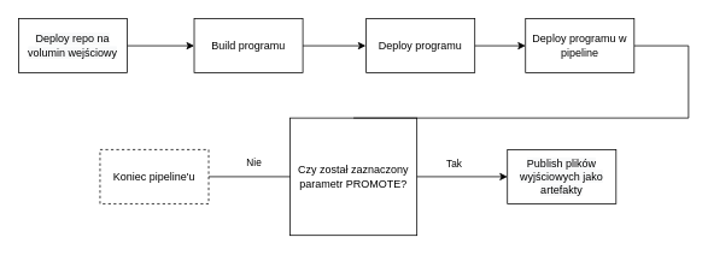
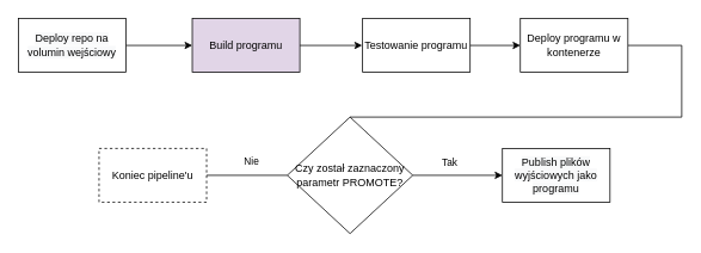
  <mxCell id="0" />
  <mxCell id="1" parent="0" />
  <mxCell id="2" value="" style="endArrow=classic;html=1;rounded=0;exitX=1;exitY=0.5;exitDx=0;exitDy=0;entryX=0;entryY=0.5;entryDx=0;entryDy=0;" edge="1" parent="1"><mxGeometry width="50" height="50" relative="1" as="geometry"><mxPoint x="140" y="50" as="sourcePoint" /><mxPoint x="214" y="50" as="targetPoint" /></mxGeometry></mxCell>
  <mxCell id="3" value="" style="endArrow=classic;html=1;rounded=0;exitX=1;exitY=0.5;exitDx=0;exitDy=0;entryX=0;entryY=0.5;entryDx=0;entryDy=0;" edge="1" parent="1"><mxGeometry width="50" height="50" relative="1" as="geometry"><mxPoint x="334" y="50" as="sourcePoint" /><mxPoint x="403.5" y="50" as="targetPoint" /></mxGeometry></mxCell>
  <mxCell id="4" value="" style="endArrow=classic;html=1;rounded=0;exitX=1;exitY=0.5;exitDx=0;exitDy=0;entryX=0;entryY=0.5;entryDx=0;entryDy=0;" edge="1" parent="1"><mxGeometry width="50" height="50" relative="1" as="geometry"><mxPoint x="523.5" y="50" as="sourcePoint" /><mxPoint x="580" y="50" as="targetPoint" /></mxGeometry></mxCell>
- <mxCell id="5" value="Czy został zaznaczony parametr PROMOTE?" style="whiteSpace=wrap;html=1;rounded=0;" vertex="1" parent="1"><mxGeometry x="320" y="130" width="140" height="130" as="geometry" /></mxCell>
+ <mxCell id="5" value="Czy został zaznaczony parametr PROMOTE?" style="rhombus;whiteSpace=wrap;html=1;" vertex="1" parent="1"><mxGeometry x="320" y="130" width="140" height="130" as="geometry" /></mxCell>
  <mxCell id="6" value="" style="endArrow=classic;html=1;rounded=0;entryX=0;entryY=0.5;entryDx=0;entryDy=0;exitX=1;exitY=0.5;exitDx=0;exitDy=0;" edge="1" parent="1" source="5"><mxGeometry width="50" height="50" relative="1" as="geometry"><mxPoint x="380" y="230" as="sourcePoint" /><mxPoint x="560" y="195" as="targetPoint" /></mxGeometry></mxCell>
  <mxCell id="7" value="Tak" style="edgeLabel;html=1;align=center;verticalAlign=middle;resizable=0;points=[];" vertex="1" connectable="0" parent="6"><mxGeometry x="-0.364" y="2" relative="1" as="geometry"><mxPoint x="8" y="-13" as="offset" /></mxGeometry></mxCell>
  <mxCell id="8" value="&#10;&#10;&lt;span style=&quot;color: rgb(0, 0, 0); font-family: helvetica; font-size: 12px; font-style: normal; font-weight: 400; letter-spacing: normal; text-align: center; text-indent: 0px; text-transform: none; word-spacing: 0px; background-color: rgb(248, 249, 250); display: inline; float: none;&quot;&gt;Deploy repo na volumin wejściowy&lt;/span&gt;&#10;&#10;" style="rounded=0;whiteSpace=wrap;html=1;" vertex="1" parent="1"><mxGeometry x="20" y="20" width="120" height="60" as="geometry" /></mxCell>
- <mxCell id="9" value="&#10;&#10;&lt;span style=&quot;color: rgb(0, 0, 0); font-family: helvetica; font-size: 12px; font-style: normal; font-weight: 400; letter-spacing: normal; text-align: center; text-indent: 0px; text-transform: none; word-spacing: 0px; background-color: rgb(248, 249, 250); display: inline; float: none;&quot;&gt;Publish plików wyjściowych jako artefakty&lt;/span&gt;&#10;&#10;" style="rounded=0;whiteSpace=wrap;html=1;" vertex="1" parent="1"><mxGeometry x="560" y="165" width="120" height="60" as="geometry" /></mxCell>
- <mxCell id="10" value="&lt;span&gt;Build programu&lt;/span&gt;" style="rounded=0;whiteSpace=wrap;html=1;" vertex="1" parent="1"><mxGeometry x="214" y="20" width="120" height="60" as="geometry" /></mxCell>
- <mxCell id="11" value="&lt;span&gt;Deploy programu&lt;/span&gt;" style="rounded=0;whiteSpace=wrap;html=1;" vertex="1" parent="1"><mxGeometry x="404" y="20" width="120" height="60" as="geometry" /></mxCell>
+ <mxCell id="9" value="&#10;&#10;&lt;span style=&quot;color: rgb(0, 0, 0); font-family: helvetica; font-size: 12px; font-style: normal; font-weight: 400; letter-spacing: normal; text-align: center; text-indent: 0px; text-transform: none; word-spacing: 0px; background-color: rgb(248, 249, 250); display: inline; float: none;&quot;&gt;Publish plików wyjściowych jako programu&lt;/span&gt;&#10;&#10;" style="rounded=0;whiteSpace=wrap;html=1;" vertex="1" parent="1"><mxGeometry x="560" y="165" width="120" height="60" as="geometry" /></mxCell>
+ <mxCell id="10" value="&lt;span&gt;Build programu&lt;/span&gt;" style="rounded=0;whiteSpace=wrap;html=1;fillColor=#e1d5e7;" vertex="1" parent="1"><mxGeometry x="214" y="20" width="120" height="60" as="geometry" /></mxCell>
+ <mxCell id="11" value="&lt;span&gt;Testowanie programu&lt;/span&gt;" style="rounded=0;whiteSpace=wrap;html=1;" vertex="1" parent="1"><mxGeometry x="404" y="20" width="120" height="60" as="geometry" /></mxCell>
  <mxCell id="12" value="" style="endArrow=none;html=1;rounded=0;exitX=1;exitY=0.5;exitDx=0;exitDy=0;entryX=0.5;entryY=0;entryDx=0;entryDy=0;" edge="1" parent="1" target="5"><mxGeometry width="50" height="50" relative="1" as="geometry"><mxPoint x="700" y="50" as="sourcePoint" /><mxPoint x="464" y="120" as="targetPoint" /><Array as="points"><mxPoint x="760" y="50" /><mxPoint x="760" y="130" /></Array></mxGeometry></mxCell>
- <mxCell id="13" value="&lt;span&gt;Deploy programu w pipeline&lt;/span&gt;" style="rounded=0;whiteSpace=wrap;html=1;" vertex="1" parent="1"><mxGeometry x="580" y="20" width="120" height="60" as="geometry" /></mxCell>
+ <mxCell id="13" value="&lt;span&gt;Deploy programu w kontenerze&lt;/span&gt;" style="rounded=0;whiteSpace=wrap;html=1;" vertex="1" parent="1"><mxGeometry x="580" y="20" width="120" height="60" as="geometry" /></mxCell>
  <mxCell id="14" value="Nie" style="endArrow=none;html=1;rounded=0;exitX=0;exitY=0.5;exitDx=0;exitDy=0;" edge="1" parent="1" source="5" target="15"><mxGeometry x="-0.111" y="-15" width="50" height="50" relative="1" as="geometry"><mxPoint x="380" y="230" as="sourcePoint" /><mxPoint x="200" y="200" as="targetPoint" /><mxPoint as="offset" /></mxGeometry></mxCell>
  <mxCell id="15" value="Koniec pipeline'u" style="rounded=0;whiteSpace=wrap;html=1;dashed=1;" vertex="1" parent="1"><mxGeometry x="110" y="165" width="120" height="60" as="geometry" /></mxCell>
